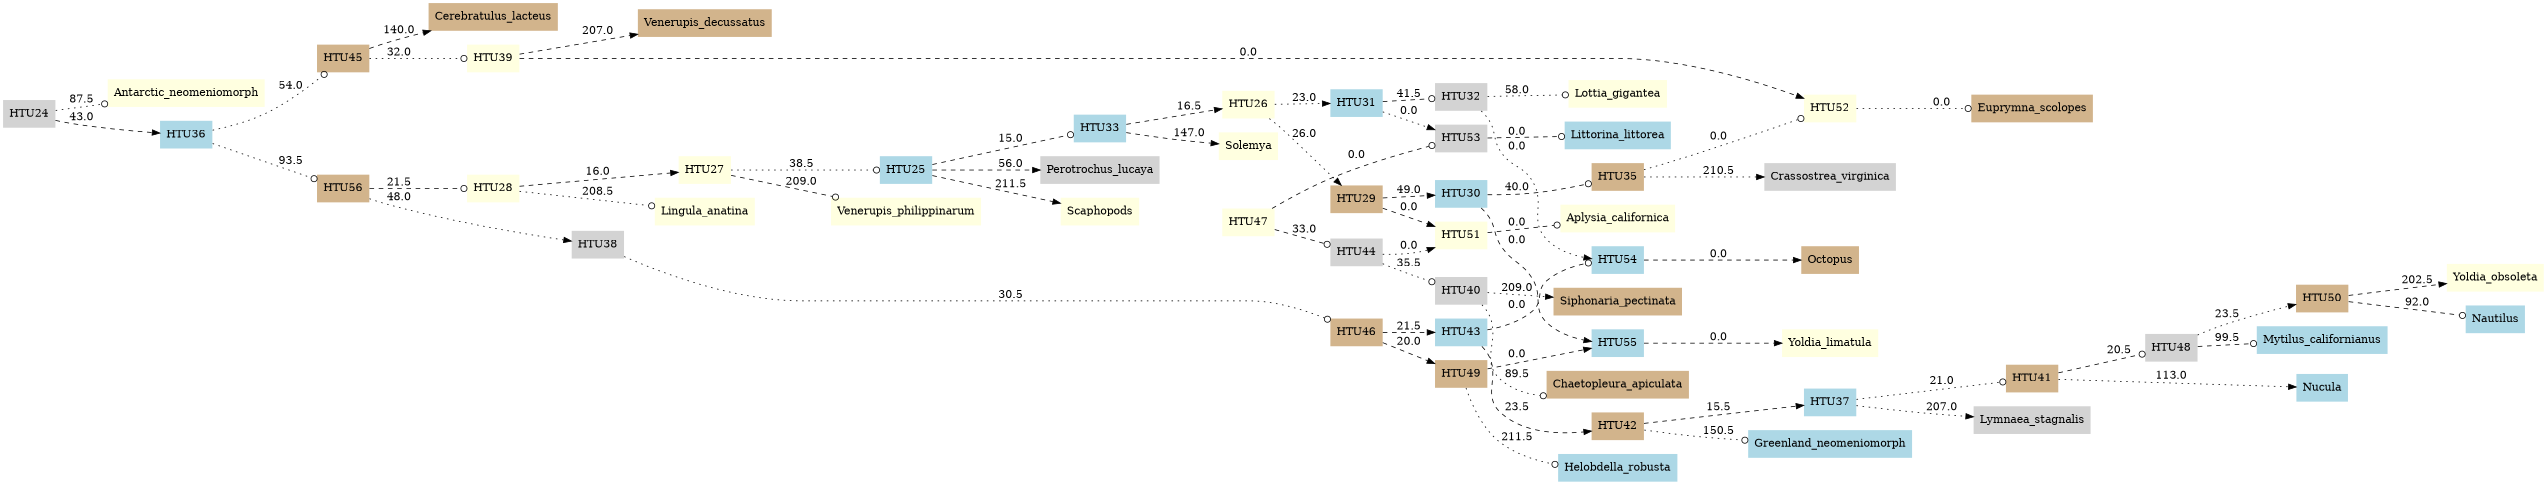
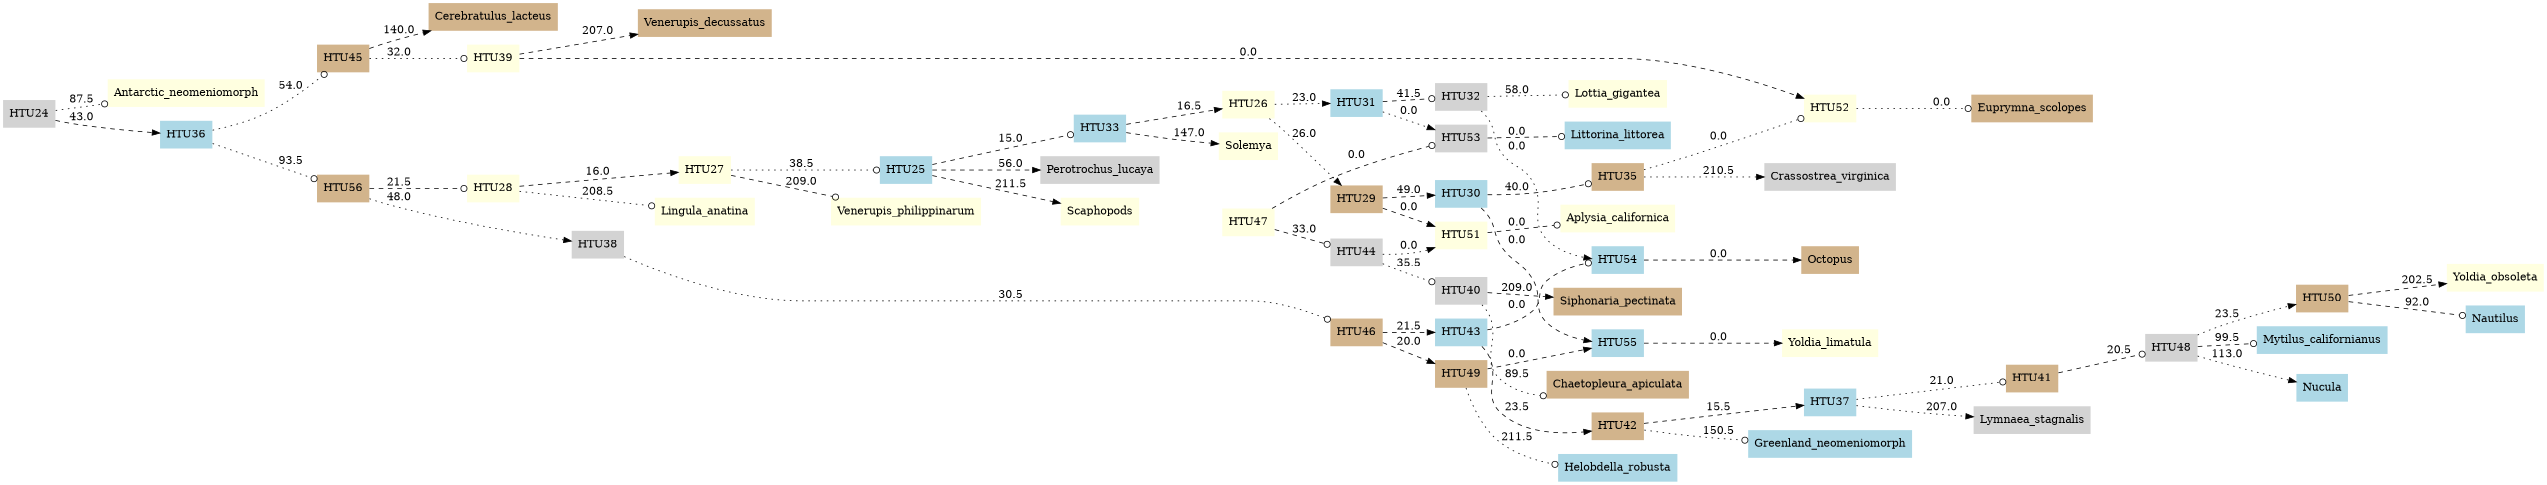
  digraph {
    rankdir=LR
    node [fillcolor=lightyellow shape=none style=filled]
    edge [arrowhead=normal style=dashed]
    n1 [label=Antarctic_neomeniomorph]
    n2 [label=Aplysia_californica]
    n3 [fillcolor=tan label=Cerebratulus_lacteus]
    n4 [fillcolor=tan label=Chaetopleura_apiculata]
    n5 [fillcolor=lightgrey label=Crassostrea_virginica]
    n6 [fillcolor=tan label=Euprymna_scolopes]
    n7 [fillcolor=lightblue label=Greenland_neomeniomorph]
    n8 [fillcolor=lightblue label=Helobdella_robusta]
    n9 [label=Yoldia_obsoleta]
    n10 [label=Lingula_anatina]
    n11 [fillcolor=lightblue label=Littorina_littorea]
    n12 [label=Lottia_gigantea]
    n13 [fillcolor=lightgrey label=Lymnaea_stagnalis]
    n14 [fillcolor=lightblue label=Mytilus_californianus]
    n15 [fillcolor=lightblue label=Nautilus]
    n16 [fillcolor=lightblue label=Nucula]
    n17 [fillcolor=tan label=Octopus]
    n18 [fillcolor=lightgrey label=Perotrochus_lucaya]
    n19 [label=Scaphopods]
    n20 [fillcolor=tan label=Siphonaria_pectinata]
    n21 [label=Solemya]
    n22 [fillcolor=tan label=Venerupis_decussatus]
    n23 [label=Venerupis_philippinarum]
    n24 [label=Yoldia_limatula]
    n25 [fillcolor=lightgrey label=HTU24]
    n26 [fillcolor=lightblue label=HTU36]
    n27 [fillcolor=tan label=HTU45]
    n28 [fillcolor=tan label=HTU56]
    n29 [fillcolor=lightblue label=HTU25]
    n30 [fillcolor=lightblue label=HTU33]
    n31 [label=HTU26]
    n32 [fillcolor=tan label=HTU29]
    n33 [fillcolor=lightblue label=HTU31]
    n34 [fillcolor=lightblue label=HTU30]
    n35 [label=HTU51]
    n36 [fillcolor=lightgrey label=HTU32]
    n37 [fillcolor=lightgrey label=HTU53]
    n38 [label=HTU27]
    n39 [label=HTU28]
    n40 [fillcolor=tan label=HTU35]
    n41 [fillcolor=lightblue label=HTU55]
    n42 [label=HTU52]
    n43 [fillcolor=lightblue label=HTU54]
    n44 [label=HTU39]
    n45 [fillcolor=lightgrey label=HTU38]
    n46 [fillcolor=lightblue label=HTU37]
    n47 [fillcolor=tan label=HTU41]
    n48 [fillcolor=lightgrey label=HTU48]
    n49 [fillcolor=tan label=HTU46]
    n50 [fillcolor=lightblue label=HTU43]
    n51 [fillcolor=tan label=HTU49]
    n52 [label=HTU47]
    n53 [fillcolor=lightgrey label=HTU44]
    n54 [fillcolor=lightgrey label=HTU40]
    n55 [fillcolor=tan label=HTU50]
    n56 [fillcolor=tan label=HTU42]
    n25 -> n1 [arrowhead=odot label=87.5 style=dotted]
    n25 -> n26 [label=43.0]
    n26 -> n27 [arrowhead=odot label=54.0 style=dotted]
    n26 -> n28 [arrowhead=odot label=93.5 style=dotted]
    n27 -> n3 [label=140.0]
    n27 -> n44 [arrowhead=odot label=32.0 style=dotted]
    n28 -> n39 [arrowhead=odot label=21.5]
    n28 -> n45 [label=48.0 style=dotted]
    n29 -> n18 [label=56.0]
    n29 -> n19 [label=211.5]
    n29 -> n30 [arrowhead=odot label=15.0]
    n30 -> n21 [label=147.0]
    n30 -> n31 [label=16.5]
    n31 -> n32 [label=26.0 style=dotted]
    n31 -> n33 [label=23.0 style=dotted]
    n32 -> n34 [label=49.0]
    n32 -> n35 [label=0.0]
    n33 -> n36 [arrowhead=odot label=41.5]
    n33 -> n37 [label=0.0 style=dotted]
    n34 -> n40 [arrowhead=odot label=40.0]
    n34 -> n41 [label=0.0]
    n35 -> n2 [arrowhead=odot label=0.0]
    n36 -> n12 [arrowhead=odot label=58.0 style=dotted]
    n36 -> n43 [label=0.0 style=dotted]
    n37 -> n11 [arrowhead=odot label=0.0]
    n38 -> n23 [arrowhead=odot label=209.0]
    n38 -> n29 [arrowhead=odot label=38.5 style=dotted]
    n39 -> n10 [arrowhead=odot label=208.5 style=dotted]
    n39 -> n38 [label=16.0]
    n40 -> n5 [label=210.5 style=dotted]
    n40 -> n42 [arrowhead=odot label=0.0 style=dotted]
    n41 -> n24 [label=0.0]
    n42 -> n6 [arrowhead=odot label=0.0 style=dotted]
    n43 -> n17 [label=0.0]
    n44 -> n22 [label=207.0]
    n44 -> n42 [label=0.0]
    n45 -> n49 [arrowhead=odot label=30.5 style=dotted]
    n46 -> n13 [label=207.0 style=dotted]
    n46 -> n47 [arrowhead=odot label=21.0 style=dotted]
-   n47 -> n16 [label=113.0 style=dotted]
+   n48 -> n16 [label=113.0 style=dotted]
    n47 -> n48 [arrowhead=odot label=20.5]
    n48 -> n14 [arrowhead=odot label=99.5]
    n48 -> n55 [label=23.5 style=dotted]
    n49 -> n50 [label=21.5]
    n49 -> n51 [label=20.0]
    n50 -> n43 [arrowhead=odot label=0.0]
    n50 -> n56 [label=23.5]
    n51 -> n8 [arrowhead=odot label=211.5 style=dotted]
    n51 -> n41 [label=0.0]
    n52 -> n37 [arrowhead=odot label=0.0]
    n52 -> n53 [arrowhead=odot label=33.0]
    n53 -> n35 [label=0.0 style=dotted]
    n53 -> n54 [arrowhead=odot label=35.5 style=dotted]
    n54 -> n4 [arrowhead=odot label=89.5 style=dotted]
-   n54 -> n20 [label=209.0 style=dotted]
+   n54 -> n20 [label=209.0]
    n55 -> n9 [label=202.5]
    n55 -> n15 [arrowhead=odot label=92.0]
    n56 -> n7 [arrowhead=odot label=150.5 style=dotted]
    n56 -> n46 [label=15.5]
  }
